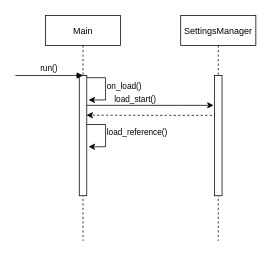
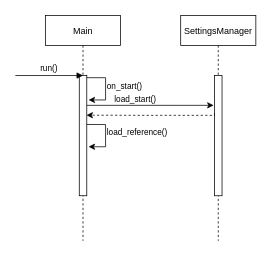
  <mxCell id="0" />
  <mxCell id="1" parent="0" />
  <mxCell id="2" value="Main" style="shape=umlLifeline;perimeter=lifelinePerimeter;container=1;collapsible=0;recursiveResize=0;rounded=0;shadow=0;strokeWidth=1;" parent="1" vertex="1"><mxGeometry x="60" y="20" width="100" height="300" as="geometry" /></mxCell>
  <mxCell id="3" value="" style="points=[];perimeter=orthogonalPerimeter;rounded=0;shadow=0;strokeWidth=1;" parent="2" vertex="1"><mxGeometry x="45" y="80" width="10" height="160" as="geometry" /></mxCell>
  <mxCell id="4" style="edgeStyle=orthogonalEdgeStyle;rounded=0;orthogonalLoop=1;jettySize=auto;html=1;entryX=1.238;entryY=0.203;entryDx=0;entryDy=0;entryPerimeter=0;exitX=1;exitY=0.018;exitDx=0;exitDy=0;exitPerimeter=0;" parent="2" source="3" target="3" edge="1"><mxGeometry relative="1" as="geometry"><Array as="points"><mxPoint x="80" y="83" /><mxPoint x="80" y="113" /></Array></mxGeometry></mxCell>
  <mxCell id="5" style="edgeStyle=orthogonalEdgeStyle;rounded=0;orthogonalLoop=1;jettySize=auto;html=1;entryX=-0.12;entryY=0.248;entryDx=0;entryDy=0;entryPerimeter=0;exitX=1;exitY=0.018;exitDx=0;exitDy=0;exitPerimeter=0;" parent="2" target="8" edge="1"><mxGeometry relative="1" as="geometry"><mxPoint x="55" y="120.0" as="sourcePoint" /><mxPoint x="57.38" y="149.6" as="targetPoint" /><Array as="points"><mxPoint x="224" y="120" /></Array></mxGeometry></mxCell>
  <mxCell id="6" style="edgeStyle=orthogonalEdgeStyle;rounded=0;orthogonalLoop=1;jettySize=auto;html=1;entryX=1.238;entryY=0.203;entryDx=0;entryDy=0;entryPerimeter=0;exitX=1;exitY=0.018;exitDx=0;exitDy=0;exitPerimeter=0;" parent="2" edge="1"><mxGeometry relative="1" as="geometry"><mxPoint x="55" y="145.18" as="sourcePoint" /><mxPoint x="57.38" y="174.78" as="targetPoint" /><Array as="points"><mxPoint x="80" y="145.3" /><mxPoint x="80" y="175.3" /></Array></mxGeometry></mxCell>
  <mxCell id="7" value="SettingsManager" style="shape=umlLifeline;perimeter=lifelinePerimeter;container=1;collapsible=0;recursiveResize=0;rounded=0;shadow=0;strokeWidth=1;" parent="1" vertex="1"><mxGeometry x="240" y="20" width="100" height="300" as="geometry" /></mxCell>
  <mxCell id="8" value="" style="points=[];perimeter=orthogonalPerimeter;rounded=0;shadow=0;strokeWidth=1;" parent="7" vertex="1"><mxGeometry x="45" y="80" width="10" height="160" as="geometry" /></mxCell>
  <mxCell id="9" value="run()" style="verticalAlign=bottom;endArrow=block;entryX=0;entryY=0;shadow=0;strokeWidth=1;" parent="1" edge="1"><mxGeometry relative="1" as="geometry"><mxPoint x="20" y="100" as="sourcePoint" /><mxPoint x="110" y="100" as="targetPoint" /></mxGeometry></mxCell>
- <mxCell id="10" value="on_load()" style="text;html=1;strokeColor=none;fillColor=none;align=left;verticalAlign=middle;whiteSpace=wrap;rounded=0;fontSize=11;" parent="1" vertex="1"><mxGeometry x="140" y="110" width="60" height="10" as="geometry" /></mxCell>
+ <mxCell id="10" value="on_start()" style="text;html=1;strokeColor=none;fillColor=none;align=left;verticalAlign=middle;whiteSpace=wrap;rounded=0;fontSize=11;" parent="1" vertex="1"><mxGeometry x="140" y="110" width="60" height="10" as="geometry" /></mxCell>
  <mxCell id="11" value="load_start()" style="text;html=1;strokeColor=none;fillColor=none;align=left;verticalAlign=middle;whiteSpace=wrap;rounded=0;fontSize=11;" parent="1" vertex="1"><mxGeometry x="150" y="129" width="60" height="6" as="geometry" /></mxCell>
  <mxCell id="12" style="edgeStyle=orthogonalEdgeStyle;rounded=0;orthogonalLoop=1;jettySize=auto;html=1;exitX=0;exitY=0.315;exitDx=0;exitDy=0;exitPerimeter=0;entryX=0.96;entryY=0.33;entryDx=0;entryDy=0;entryPerimeter=0;dashed=1;" parent="1" source="8" target="3" edge="1"><mxGeometry relative="1" as="geometry"><mxPoint x="260" y="150" as="sourcePoint" /><mxPoint x="293.8" y="149.68" as="targetPoint" /><Array as="points"><mxPoint x="285" y="153" /><mxPoint x="200" y="153" /></Array></mxGeometry></mxCell>
  <mxCell id="13" value="load_reference()" style="text;html=1;strokeColor=none;fillColor=none;align=left;verticalAlign=middle;whiteSpace=wrap;rounded=0;fontSize=11;" parent="1" vertex="1"><mxGeometry x="140" y="170" width="60" height="10" as="geometry" /></mxCell>
